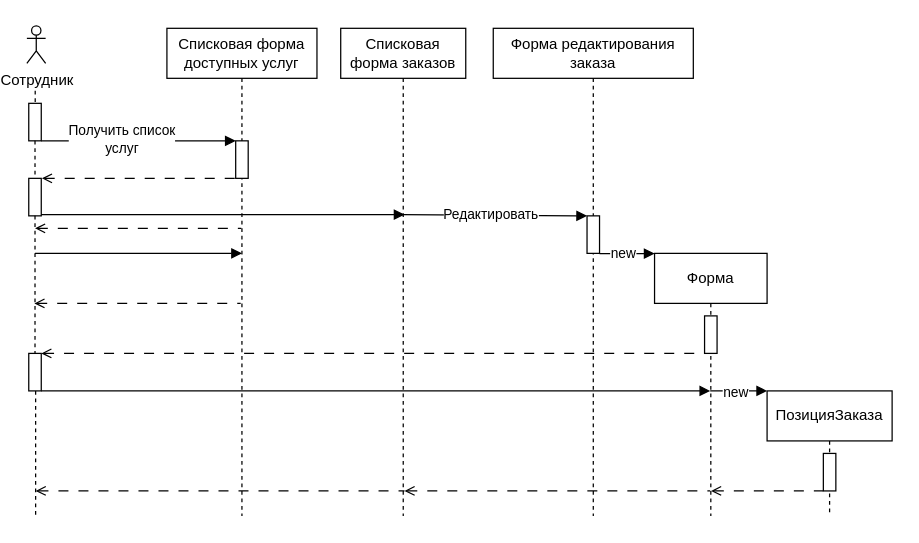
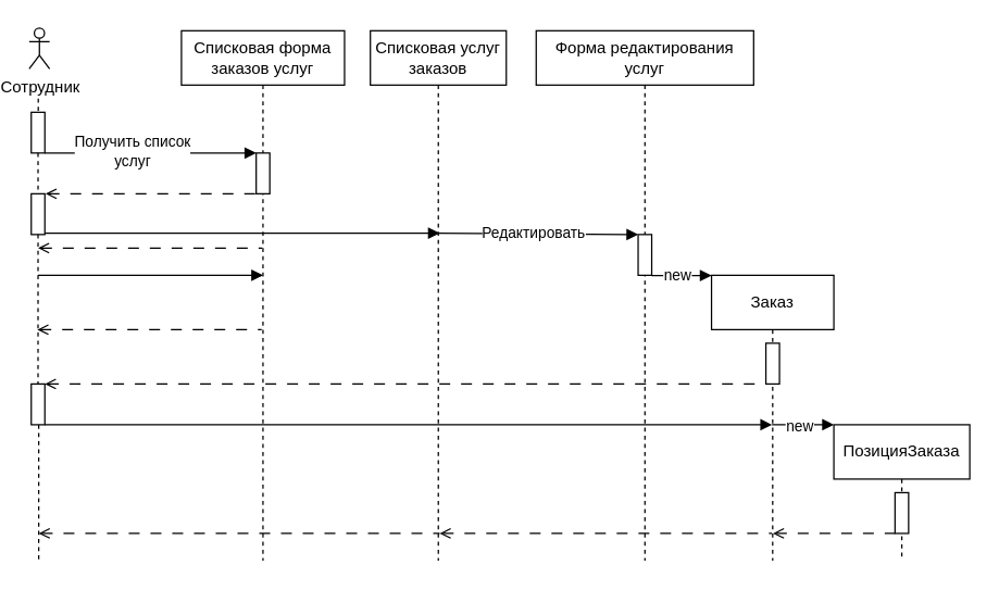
  <mxCell id="0" />
  <mxCell id="1" parent="0" />
- <mxCell id="2" value="Списковая форма доступных услуг" style="shape=umlLifeline;perimeter=lifelinePerimeter;whiteSpace=wrap;html=1;container=0;dropTarget=0;collapsible=0;recursiveResize=0;outlineConnect=0;portConstraint=eastwest;newEdgeStyle={&quot;edgeStyle&quot;:&quot;elbowEdgeStyle&quot;,&quot;elbow&quot;:&quot;vertical&quot;,&quot;curved&quot;:0,&quot;rounded&quot;:0};" parent="1" vertex="1"><mxGeometry x="132" y="22" width="120" height="390" as="geometry" /></mxCell>
+ <mxCell id="2" value="Списковая форма заказов услуг" style="shape=umlLifeline;perimeter=lifelinePerimeter;whiteSpace=wrap;html=1;container=0;dropTarget=0;collapsible=0;recursiveResize=0;outlineConnect=0;portConstraint=eastwest;newEdgeStyle={&quot;edgeStyle&quot;:&quot;elbowEdgeStyle&quot;,&quot;elbow&quot;:&quot;vertical&quot;,&quot;curved&quot;:0,&quot;rounded&quot;:0};" parent="1" vertex="1"><mxGeometry x="132" y="22" width="120" height="390" as="geometry" /></mxCell>
  <mxCell id="3" value="" style="html=1;points=[];perimeter=orthogonalPerimeter;outlineConnect=0;targetShapes=umlLifeline;portConstraint=eastwest;newEdgeStyle={&quot;edgeStyle&quot;:&quot;elbowEdgeStyle&quot;,&quot;elbow&quot;:&quot;vertical&quot;,&quot;curved&quot;:0,&quot;rounded&quot;:0};" vertex="1" parent="2"><mxGeometry x="55" y="90" width="10" height="30" as="geometry" /></mxCell>
- <mxCell id="4" value="Списковая форма заказов" style="shape=umlLifeline;perimeter=lifelinePerimeter;whiteSpace=wrap;html=1;container=0;dropTarget=0;collapsible=0;recursiveResize=0;outlineConnect=0;portConstraint=eastwest;newEdgeStyle={&quot;edgeStyle&quot;:&quot;elbowEdgeStyle&quot;,&quot;elbow&quot;:&quot;vertical&quot;,&quot;curved&quot;:0,&quot;rounded&quot;:0};" parent="1" vertex="1"><mxGeometry x="271" y="22" width="100" height="390" as="geometry" /></mxCell>
+ <mxCell id="4" value="Списковая услуг заказов" style="shape=umlLifeline;perimeter=lifelinePerimeter;whiteSpace=wrap;html=1;container=0;dropTarget=0;collapsible=0;recursiveResize=0;outlineConnect=0;portConstraint=eastwest;newEdgeStyle={&quot;edgeStyle&quot;:&quot;elbowEdgeStyle&quot;,&quot;elbow&quot;:&quot;vertical&quot;,&quot;curved&quot;:0,&quot;rounded&quot;:0};" parent="1" vertex="1"><mxGeometry x="271" y="22" width="100" height="390" as="geometry" /></mxCell>
  <mxCell id="5" value="Сотрудник" style="shape=umlActor;verticalLabelPosition=bottom;verticalAlign=top;html=1;outlineConnect=0;" vertex="1" parent="1"><mxGeometry x="20" y="20" width="15" height="30" as="geometry" /></mxCell>
  <mxCell id="6" value="" style="endArrow=none;html=1;rounded=0;sourcePerimeterSpacing=0;startSize=5;dashed=1;" edge="1" parent="1" source="25"><mxGeometry width="50" height="50" relative="1" as="geometry"><mxPoint x="26.66" y="72" as="sourcePoint" /><mxPoint x="27" y="412" as="targetPoint" /></mxGeometry></mxCell>
- <mxCell id="7" value="Форма редактирования заказа" style="shape=umlLifeline;perimeter=lifelinePerimeter;whiteSpace=wrap;html=1;container=0;dropTarget=0;collapsible=0;recursiveResize=0;outlineConnect=0;portConstraint=eastwest;newEdgeStyle={&quot;edgeStyle&quot;:&quot;elbowEdgeStyle&quot;,&quot;elbow&quot;:&quot;vertical&quot;,&quot;curved&quot;:0,&quot;rounded&quot;:0};" vertex="1" parent="1"><mxGeometry x="393" y="22" width="160" height="390" as="geometry" /></mxCell>
+ <mxCell id="7" value="Форма редактирования услуг" style="shape=umlLifeline;perimeter=lifelinePerimeter;whiteSpace=wrap;html=1;container=0;dropTarget=0;collapsible=0;recursiveResize=0;outlineConnect=0;portConstraint=eastwest;newEdgeStyle={&quot;edgeStyle&quot;:&quot;elbowEdgeStyle&quot;,&quot;elbow&quot;:&quot;vertical&quot;,&quot;curved&quot;:0,&quot;rounded&quot;:0};" vertex="1" parent="1"><mxGeometry x="393" y="22" width="160" height="390" as="geometry" /></mxCell>
  <mxCell id="8" value="" style="html=1;points=[];perimeter=orthogonalPerimeter;outlineConnect=0;targetShapes=umlLifeline;portConstraint=eastwest;newEdgeStyle={&quot;edgeStyle&quot;:&quot;elbowEdgeStyle&quot;,&quot;elbow&quot;:&quot;vertical&quot;,&quot;curved&quot;:0,&quot;rounded&quot;:0};" vertex="1" parent="7"><mxGeometry x="75" y="150" width="10" height="30" as="geometry" /></mxCell>
  <mxCell id="9" value="" style="endArrow=none;html=1;rounded=0;sourcePerimeterSpacing=0;startSize=5;dashed=1;" edge="1" parent="1" target="10"><mxGeometry width="50" height="50" relative="1" as="geometry"><mxPoint x="26.66" y="72" as="sourcePoint" /><mxPoint x="27" y="332" as="targetPoint" /></mxGeometry></mxCell>
  <mxCell id="10" value="" style="html=1;points=[];perimeter=orthogonalPerimeter;outlineConnect=0;targetShapes=umlLifeline;portConstraint=eastwest;newEdgeStyle={&quot;edgeStyle&quot;:&quot;elbowEdgeStyle&quot;,&quot;elbow&quot;:&quot;vertical&quot;,&quot;curved&quot;:0,&quot;rounded&quot;:0};" vertex="1" parent="1"><mxGeometry x="21.5" y="82" width="10" height="30" as="geometry" /></mxCell>
  <mxCell id="11" value="" style="endArrow=block;html=1;rounded=0;endFill=1;" edge="1" parent="1" source="10" target="3"><mxGeometry width="50" height="50" relative="1" as="geometry"><mxPoint x="72" y="132" as="sourcePoint" /><mxPoint x="172" y="132" as="targetPoint" /></mxGeometry></mxCell>
  <mxCell id="12" value="Получить список &lt;br&gt;услуг" style="edgeLabel;html=1;align=center;verticalAlign=middle;resizable=0;points=[];" vertex="1" connectable="0" parent="11"><mxGeometry x="-0.178" y="2" relative="1" as="geometry"><mxPoint as="offset" /></mxGeometry></mxCell>
  <mxCell id="13" value="" style="endArrow=none;html=1;rounded=0;sourcePerimeterSpacing=0;startSize=5;dashed=1;" edge="1" parent="1" source="10" target="14"><mxGeometry width="50" height="50" relative="1" as="geometry"><mxPoint x="27" y="112" as="sourcePoint" /><mxPoint x="27" y="332" as="targetPoint" /></mxGeometry></mxCell>
  <mxCell id="14" value="" style="html=1;points=[];perimeter=orthogonalPerimeter;outlineConnect=0;targetShapes=umlLifeline;portConstraint=eastwest;newEdgeStyle={&quot;edgeStyle&quot;:&quot;elbowEdgeStyle&quot;,&quot;elbow&quot;:&quot;vertical&quot;,&quot;curved&quot;:0,&quot;rounded&quot;:0};" vertex="1" parent="1"><mxGeometry x="21.5" y="142" width="10" height="30" as="geometry" /></mxCell>
  <mxCell id="15" value="" style="endArrow=none;html=1;rounded=0;exitX=1.05;exitY=0;exitDx=0;exitDy=0;exitPerimeter=0;dashed=1;dashPattern=8 8;endFill=0;startArrow=open;startFill=0;" edge="1" parent="1" source="14" target="3"><mxGeometry width="50" height="50" relative="1" as="geometry"><mxPoint x="52" y="162" as="sourcePoint" /><mxPoint x="152" y="162" as="targetPoint" /></mxGeometry></mxCell>
  <mxCell id="16" value="" style="endArrow=block;html=1;rounded=0;endFill=1;" edge="1" parent="1"><mxGeometry width="50" height="50" relative="1" as="geometry"><mxPoint x="31.5" y="171" as="sourcePoint" /><mxPoint x="322" y="171" as="targetPoint" /></mxGeometry></mxCell>
  <mxCell id="17" value="" style="endArrow=block;html=1;rounded=0;endFill=1;" edge="1" parent="1" target="8"><mxGeometry width="50" height="50" relative="1" as="geometry"><mxPoint x="320.071" y="171" as="sourcePoint" /><mxPoint x="442" y="162" as="targetPoint" /></mxGeometry></mxCell>
  <mxCell id="18" value="Редактировать" style="edgeLabel;html=1;align=center;verticalAlign=middle;resizable=0;points=[];" vertex="1" connectable="0" parent="17"><mxGeometry x="0.132" relative="1" as="geometry"><mxPoint x="-14" y="-1" as="offset" /></mxGeometry></mxCell>
- <mxCell id="19" value="Форма" style="shape=umlLifeline;perimeter=lifelinePerimeter;whiteSpace=wrap;html=1;container=0;dropTarget=0;collapsible=0;recursiveResize=0;outlineConnect=0;portConstraint=eastwest;newEdgeStyle={&quot;edgeStyle&quot;:&quot;elbowEdgeStyle&quot;,&quot;elbow&quot;:&quot;vertical&quot;,&quot;curved&quot;:0,&quot;rounded&quot;:0};movable=1;resizable=1;rotatable=1;deletable=1;editable=1;locked=0;connectable=1;" vertex="1" parent="1"><mxGeometry x="522" y="202" width="90" height="210" as="geometry" /></mxCell>
+ <mxCell id="19" value="Заказ" style="shape=umlLifeline;perimeter=lifelinePerimeter;whiteSpace=wrap;html=1;container=0;dropTarget=0;collapsible=0;recursiveResize=0;outlineConnect=0;portConstraint=eastwest;newEdgeStyle={&quot;edgeStyle&quot;:&quot;elbowEdgeStyle&quot;,&quot;elbow&quot;:&quot;vertical&quot;,&quot;curved&quot;:0,&quot;rounded&quot;:0};movable=1;resizable=1;rotatable=1;deletable=1;editable=1;locked=0;connectable=1;" vertex="1" parent="1"><mxGeometry x="522" y="202" width="90" height="210" as="geometry" /></mxCell>
  <mxCell id="20" value="" style="html=1;points=[];perimeter=orthogonalPerimeter;outlineConnect=0;targetShapes=umlLifeline;portConstraint=eastwest;newEdgeStyle={&quot;edgeStyle&quot;:&quot;elbowEdgeStyle&quot;,&quot;elbow&quot;:&quot;vertical&quot;,&quot;curved&quot;:0,&quot;rounded&quot;:0};" vertex="1" parent="19"><mxGeometry x="40" y="50" width="10" height="30" as="geometry" /></mxCell>
  <mxCell id="21" value="" style="endArrow=block;html=1;rounded=0;arcSize=20;endFill=1;" edge="1" parent="1"><mxGeometry width="50" height="50" relative="1" as="geometry"><mxPoint x="478" y="202.17" as="sourcePoint" /><mxPoint x="522" y="202.17" as="targetPoint" /></mxGeometry></mxCell>
  <mxCell id="22" value="new" style="edgeLabel;html=1;align=center;verticalAlign=middle;resizable=0;points=[];" vertex="1" connectable="0" parent="21"><mxGeometry x="-0.19" relative="1" as="geometry"><mxPoint y="-1" as="offset" /></mxGeometry></mxCell>
  <mxCell id="23" value="" style="endArrow=none;html=1;rounded=0;dashed=1;dashPattern=8 8;startArrow=open;startFill=0;" edge="1" parent="1" source="25" target="20"><mxGeometry width="50" height="50" relative="1" as="geometry"><mxPoint x="62" y="272" as="sourcePoint" /><mxPoint x="422" y="362" as="targetPoint" /></mxGeometry></mxCell>
  <mxCell id="24" value="" style="endArrow=none;html=1;rounded=0;sourcePerimeterSpacing=0;startSize=5;dashed=1;" edge="1" parent="1" source="14" target="25"><mxGeometry width="50" height="50" relative="1" as="geometry"><mxPoint x="27" y="172" as="sourcePoint" /><mxPoint x="27" y="332" as="targetPoint" /></mxGeometry></mxCell>
  <mxCell id="25" value="" style="html=1;points=[];perimeter=orthogonalPerimeter;outlineConnect=0;targetShapes=umlLifeline;portConstraint=eastwest;newEdgeStyle={&quot;edgeStyle&quot;:&quot;elbowEdgeStyle&quot;,&quot;elbow&quot;:&quot;vertical&quot;,&quot;curved&quot;:0,&quot;rounded&quot;:0};" vertex="1" parent="1"><mxGeometry x="21.5" y="282" width="10" height="30" as="geometry" /></mxCell>
  <mxCell id="26" value="" style="endArrow=none;html=1;rounded=0;dashed=1;dashPattern=8 8;startArrow=open;startFill=0;" edge="1" parent="1"><mxGeometry width="50" height="50" relative="1" as="geometry"><mxPoint x="26.5" y="182" as="sourcePoint" /><mxPoint x="191.5" y="182" as="targetPoint" /></mxGeometry></mxCell>
  <mxCell id="27" value="" style="endArrow=block;html=1;rounded=0;endFill=1;" edge="1" parent="1"><mxGeometry width="50" height="50" relative="1" as="geometry"><mxPoint x="26.5" y="202" as="sourcePoint" /><mxPoint x="192" y="202" as="targetPoint" /></mxGeometry></mxCell>
  <mxCell id="28" value="" style="endArrow=none;html=1;rounded=0;dashed=1;dashPattern=8 8;startArrow=open;startFill=0;" edge="1" parent="1"><mxGeometry width="50" height="50" relative="1" as="geometry"><mxPoint x="26" y="242" as="sourcePoint" /><mxPoint x="191" y="242" as="targetPoint" /></mxGeometry></mxCell>
  <mxCell id="29" value="ПозицияЗаказа" style="shape=umlLifeline;perimeter=lifelinePerimeter;whiteSpace=wrap;html=1;container=0;dropTarget=0;collapsible=0;recursiveResize=0;outlineConnect=0;portConstraint=eastwest;newEdgeStyle={&quot;edgeStyle&quot;:&quot;elbowEdgeStyle&quot;,&quot;elbow&quot;:&quot;vertical&quot;,&quot;curved&quot;:0,&quot;rounded&quot;:0};" vertex="1" parent="1"><mxGeometry x="612" y="312" width="100" height="100" as="geometry" /></mxCell>
  <mxCell id="30" value="" style="html=1;points=[];perimeter=orthogonalPerimeter;outlineConnect=0;targetShapes=umlLifeline;portConstraint=eastwest;newEdgeStyle={&quot;edgeStyle&quot;:&quot;elbowEdgeStyle&quot;,&quot;elbow&quot;:&quot;vertical&quot;,&quot;curved&quot;:0,&quot;rounded&quot;:0};" vertex="1" parent="29"><mxGeometry x="45" y="50" width="10" height="30" as="geometry" /></mxCell>
  <mxCell id="31" value="" style="endArrow=block;html=1;rounded=0;endFill=1;" edge="1" parent="1"><mxGeometry width="50" height="50" relative="1" as="geometry"><mxPoint x="31.5" y="312" as="sourcePoint" /><mxPoint x="566.5" y="312" as="targetPoint" /></mxGeometry></mxCell>
  <mxCell id="32" value="" style="endArrow=block;html=1;rounded=0;endFill=1;" edge="1" parent="1" source="19"><mxGeometry width="50" height="50" relative="1" as="geometry"><mxPoint x="578.003" y="312" as="sourcePoint" /><mxPoint x="612" y="312" as="targetPoint" /></mxGeometry></mxCell>
  <mxCell id="33" value="new" style="edgeLabel;html=1;align=center;verticalAlign=middle;resizable=0;points=[];" vertex="1" connectable="0" parent="32"><mxGeometry x="0.039" relative="1" as="geometry"><mxPoint x="-4" as="offset" /></mxGeometry></mxCell>
  <mxCell id="34" value="" style="endArrow=none;html=1;rounded=0;startArrow=open;startFill=0;dashed=1;dashPattern=8 8;" edge="1" parent="1"><mxGeometry width="50" height="50" relative="1" as="geometry"><mxPoint x="567.177" y="392" as="sourcePoint" /><mxPoint x="657" y="392" as="targetPoint" /></mxGeometry></mxCell>
  <mxCell id="35" value="" style="endArrow=none;html=1;rounded=0;startArrow=open;startFill=0;dashed=1;dashPattern=8 8;" edge="1" parent="1" target="19"><mxGeometry width="50" height="50" relative="1" as="geometry"><mxPoint x="322" y="392" as="sourcePoint" /><mxPoint x="422" y="392" as="targetPoint" /></mxGeometry></mxCell>
  <mxCell id="36" value="" style="endArrow=none;html=1;rounded=0;dashed=1;dashPattern=8 8;startArrow=open;startFill=0;" edge="1" parent="1"><mxGeometry width="50" height="50" relative="1" as="geometry"><mxPoint x="27" y="392" as="sourcePoint" /><mxPoint x="322" y="392" as="targetPoint" /></mxGeometry></mxCell>
